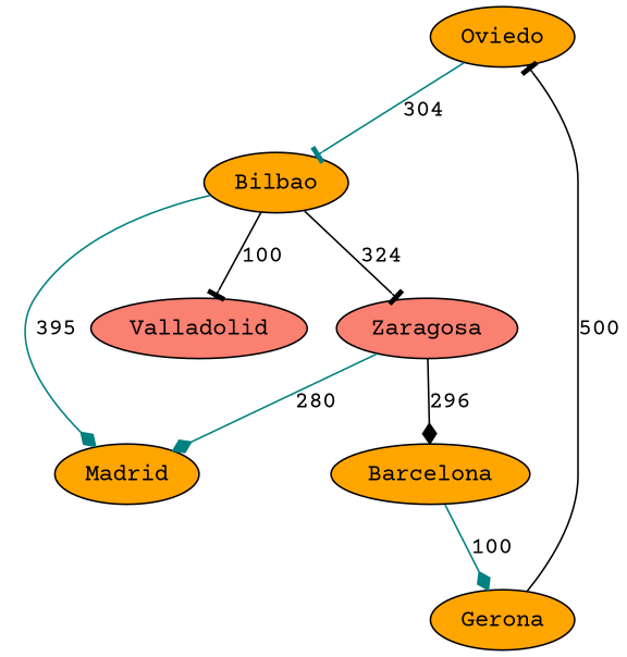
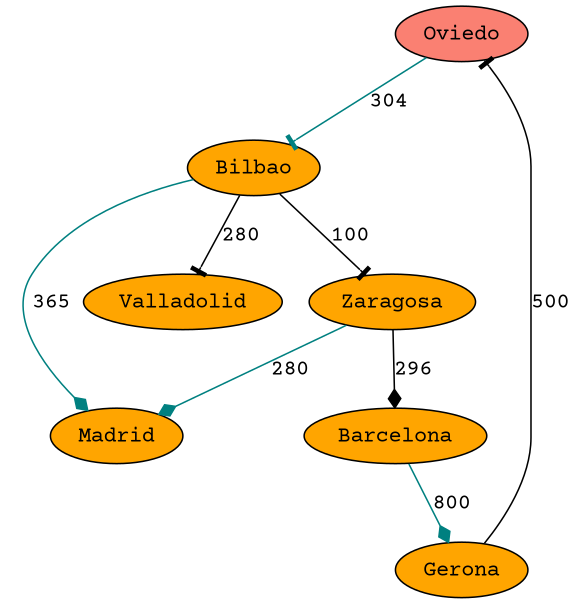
  digraph {
    fontname="Courier Prime"
    node [fillcolor=orange fontname="Courier Prime" style=filled]
    edge [arrowhead=tee color=teal fontname="Courier Prime"]
-   Oviedo
+   Oviedo [fillcolor=salmon]
    Bilbao
-   Zaragosa [fillcolor=salmon]
+   Zaragosa
    Madrid
-   Valladolid [fillcolor=salmon]
+   Valladolid
    Barcelona
    Gerona
    Oviedo -> Bilbao [label=304]
-   Bilbao -> Zaragosa [color=black label=324]
-   Bilbao -> Madrid [arrowhead=diamond label=395]
-   Bilbao -> Valladolid [color=black label=100]
+   Bilbao -> Zaragosa [color=black label=100]
+   Bilbao -> Madrid [arrowhead=diamond label=365]
+   Bilbao -> Valladolid [color=black label=280]
    Zaragosa -> Madrid [arrowhead=diamond label=280]
    Zaragosa -> Barcelona [arrowhead=diamond color=black label=296]
-   Barcelona -> Gerona [arrowhead=diamond label=100]
+   Barcelona -> Gerona [arrowhead=diamond label=800]
    Gerona -> Oviedo [color=black label=500]
  }
